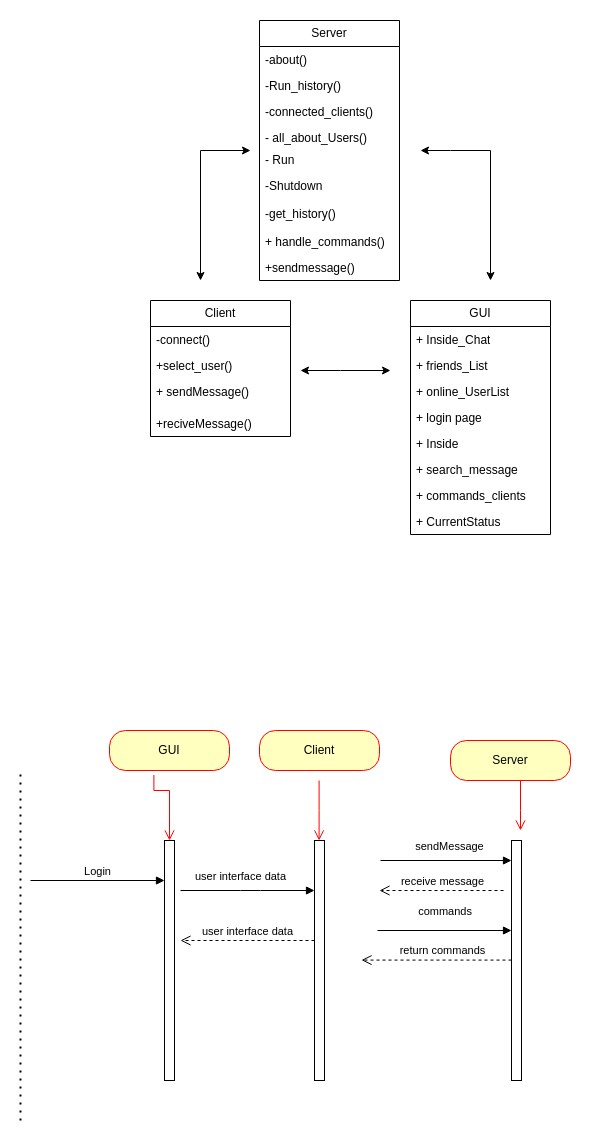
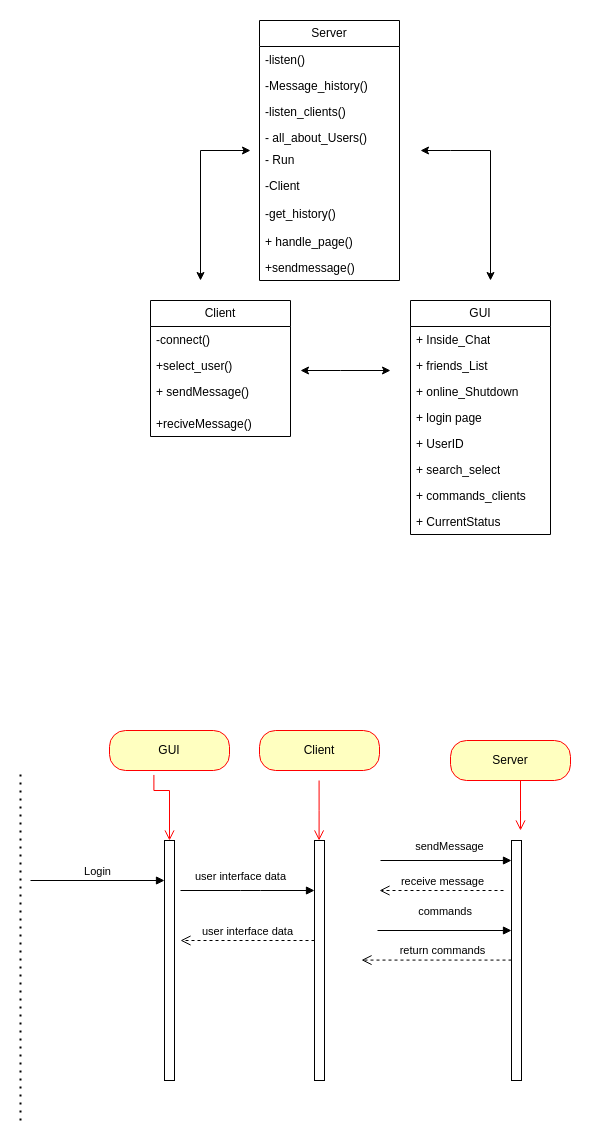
  <mxCell id="0" />
  <mxCell id="1" parent="0" />
  <mxCell id="2" value="Client" style="swimlane;fontStyle=0;childLayout=stackLayout;horizontal=1;startSize=26;fillColor=none;horizontalStack=0;resizeParent=1;resizeParentMax=0;resizeLast=0;collapsible=1;marginBottom=0;whiteSpace=wrap;html=1;" parent="1" vertex="1"><mxGeometry x="150" y="300" width="140" height="136" as="geometry"><mxRectangle x="130" y="240" width="70" height="30" as="alternateBounds" /></mxGeometry></mxCell>
  <mxCell id="3" value="-connect()" style="text;strokeColor=none;fillColor=none;align=left;verticalAlign=top;spacingLeft=4;spacingRight=4;overflow=hidden;rotatable=0;points=[[0,0.5],[1,0.5]];portConstraint=eastwest;whiteSpace=wrap;html=1;" parent="2" vertex="1"><mxGeometry y="26" width="140" height="26" as="geometry" /></mxCell>
  <mxCell id="4" value="+select_user()" style="text;strokeColor=none;fillColor=none;align=left;verticalAlign=top;spacingLeft=4;spacingRight=4;overflow=hidden;rotatable=0;points=[[0,0.5],[1,0.5]];portConstraint=eastwest;whiteSpace=wrap;html=1;" parent="2" vertex="1"><mxGeometry y="52" width="140" height="26" as="geometry" /></mxCell>
  <mxCell id="5" value="+ sendMessage()" style="text;strokeColor=none;fillColor=none;align=left;verticalAlign=top;spacingLeft=4;spacingRight=4;overflow=hidden;rotatable=0;points=[[0,0.5],[1,0.5]];portConstraint=eastwest;whiteSpace=wrap;html=1;" parent="2" vertex="1"><mxGeometry y="78" width="140" height="32" as="geometry" /></mxCell>
  <mxCell id="6" value="+reciveMessage()" style="text;strokeColor=none;fillColor=none;align=left;verticalAlign=top;spacingLeft=4;spacingRight=4;overflow=hidden;rotatable=0;points=[[0,0.5],[1,0.5]];portConstraint=eastwest;whiteSpace=wrap;html=1;" vertex="1" parent="2"><mxGeometry y="110" width="140" height="26" as="geometry" /></mxCell>
  <mxCell id="7" value="Server" style="swimlane;fontStyle=0;childLayout=stackLayout;horizontal=1;startSize=26;fillColor=none;horizontalStack=0;resizeParent=1;resizeParentMax=0;resizeLast=0;collapsible=1;marginBottom=0;whiteSpace=wrap;html=1;" parent="1" vertex="1"><mxGeometry x="259" y="20" width="140" height="260" as="geometry" /></mxCell>
- <mxCell id="8" value="&lt;div&gt;-about()&lt;/div&gt;" style="text;strokeColor=none;fillColor=none;align=left;verticalAlign=top;spacingLeft=4;spacingRight=4;overflow=hidden;rotatable=0;points=[[0,0.5],[1,0.5]];portConstraint=eastwest;whiteSpace=wrap;html=1;" parent="7" vertex="1"><mxGeometry y="26" width="140" height="26" as="geometry" /></mxCell>
- <mxCell id="9" value="-Run_history()" style="text;strokeColor=none;fillColor=none;align=left;verticalAlign=top;spacingLeft=4;spacingRight=4;overflow=hidden;rotatable=0;points=[[0,0.5],[1,0.5]];portConstraint=eastwest;whiteSpace=wrap;html=1;" parent="7" vertex="1"><mxGeometry y="52" width="140" height="26" as="geometry" /></mxCell>
- <mxCell id="10" value="-connected_clients()" style="text;strokeColor=none;fillColor=none;align=left;verticalAlign=top;spacingLeft=4;spacingRight=4;overflow=hidden;rotatable=0;points=[[0,0.5],[1,0.5]];portConstraint=eastwest;whiteSpace=wrap;html=1;" vertex="1" parent="7"><mxGeometry y="78" width="140" height="26" as="geometry" /></mxCell>
+ <mxCell id="8" value="&lt;div&gt;-listen()&lt;/div&gt;" style="text;strokeColor=none;fillColor=none;align=left;verticalAlign=top;spacingLeft=4;spacingRight=4;overflow=hidden;rotatable=0;points=[[0,0.5],[1,0.5]];portConstraint=eastwest;whiteSpace=wrap;html=1;" parent="7" vertex="1"><mxGeometry y="26" width="140" height="26" as="geometry" /></mxCell>
+ <mxCell id="9" value="-Message_history()" style="text;strokeColor=none;fillColor=none;align=left;verticalAlign=top;spacingLeft=4;spacingRight=4;overflow=hidden;rotatable=0;points=[[0,0.5],[1,0.5]];portConstraint=eastwest;whiteSpace=wrap;html=1;" parent="7" vertex="1"><mxGeometry y="52" width="140" height="26" as="geometry" /></mxCell>
+ <mxCell id="10" value="-listen_clients()" style="text;strokeColor=none;fillColor=none;align=left;verticalAlign=top;spacingLeft=4;spacingRight=4;overflow=hidden;rotatable=0;points=[[0,0.5],[1,0.5]];portConstraint=eastwest;whiteSpace=wrap;html=1;" vertex="1" parent="7"><mxGeometry y="78" width="140" height="26" as="geometry" /></mxCell>
  <mxCell id="11" value="- all_about_Users()" style="text;strokeColor=none;fillColor=none;align=left;verticalAlign=top;spacingLeft=4;spacingRight=4;overflow=hidden;rotatable=0;points=[[0,0.5],[1,0.5]];portConstraint=eastwest;whiteSpace=wrap;html=1;" parent="7" vertex="1"><mxGeometry y="104" width="140" height="22" as="geometry" /></mxCell>
  <mxCell id="12" value="- Run" style="text;strokeColor=none;fillColor=none;align=left;verticalAlign=top;spacingLeft=4;spacingRight=4;overflow=hidden;rotatable=0;points=[[0,0.5],[1,0.5]];portConstraint=eastwest;whiteSpace=wrap;html=1;" parent="7" vertex="1"><mxGeometry y="126" width="140" height="26" as="geometry" /></mxCell>
- <mxCell id="13" value="-Shutdown" style="text;strokeColor=none;fillColor=none;align=left;verticalAlign=top;spacingLeft=4;spacingRight=4;overflow=hidden;rotatable=0;points=[[0,0.5],[1,0.5]];portConstraint=eastwest;whiteSpace=wrap;html=1;" parent="7" vertex="1"><mxGeometry y="152" width="140" height="28" as="geometry" /></mxCell>
+ <mxCell id="13" value="-Client" style="text;strokeColor=none;fillColor=none;align=left;verticalAlign=top;spacingLeft=4;spacingRight=4;overflow=hidden;rotatable=0;points=[[0,0.5],[1,0.5]];portConstraint=eastwest;whiteSpace=wrap;html=1;" parent="7" vertex="1"><mxGeometry y="152" width="140" height="28" as="geometry" /></mxCell>
  <mxCell id="14" value="-get_history()" style="text;strokeColor=none;fillColor=none;align=left;verticalAlign=top;spacingLeft=4;spacingRight=4;overflow=hidden;rotatable=0;points=[[0,0.5],[1,0.5]];portConstraint=eastwest;whiteSpace=wrap;html=1;" vertex="1" parent="7"><mxGeometry y="180" width="140" height="28" as="geometry" /></mxCell>
- <mxCell id="15" value="+ handle_commands()" style="text;strokeColor=none;fillColor=none;align=left;verticalAlign=top;spacingLeft=4;spacingRight=4;overflow=hidden;rotatable=0;points=[[0,0.5],[1,0.5]];portConstraint=eastwest;whiteSpace=wrap;html=1;" vertex="1" parent="7"><mxGeometry y="208" width="140" height="26" as="geometry" /></mxCell>
+ <mxCell id="15" value="+ handle_page()" style="text;strokeColor=none;fillColor=none;align=left;verticalAlign=top;spacingLeft=4;spacingRight=4;overflow=hidden;rotatable=0;points=[[0,0.5],[1,0.5]];portConstraint=eastwest;whiteSpace=wrap;html=1;" vertex="1" parent="7"><mxGeometry y="208" width="140" height="26" as="geometry" /></mxCell>
  <mxCell id="16" value="+sendmessage()" style="text;strokeColor=none;fillColor=none;align=left;verticalAlign=top;spacingLeft=4;spacingRight=4;overflow=hidden;rotatable=0;points=[[0,0.5],[1,0.5]];portConstraint=eastwest;whiteSpace=wrap;html=1;" vertex="1" parent="7"><mxGeometry y="234" width="140" height="26" as="geometry" /></mxCell>
  <mxCell id="17" value="" style="html=1;points=[[0,0,0,0,5],[0,1,0,0,-5],[1,0,0,0,5],[1,1,0,0,-5]];perimeter=orthogonalPerimeter;outlineConnect=0;targetShapes=umlLifeline;portConstraint=eastwest;newEdgeStyle={&quot;curved&quot;:0,&quot;rounded&quot;:0};direction=west;" parent="1" vertex="1"><mxGeometry x="314" y="840" width="10" height="240" as="geometry" /></mxCell>
  <mxCell id="18" value="user interface data" style="html=1;verticalAlign=bottom;endArrow=block;curved=0;rounded=0;entryX=1;entryY=1;entryDx=0;entryDy=-5;entryPerimeter=0;" parent="1" edge="1"><mxGeometry x="-0.104" y="5" relative="1" as="geometry"><mxPoint x="180" y="890" as="sourcePoint" /><mxPoint x="314" y="890" as="targetPoint" /><Array as="points"><mxPoint x="240" y="890" /><mxPoint x="260" y="890" /></Array><mxPoint as="offset" /></mxGeometry></mxCell>
  <mxCell id="19" value="Client" style="rounded=1;whiteSpace=wrap;html=1;arcSize=40;fontColor=#000000;fillColor=#ffffc0;strokeColor=#ff0000;" parent="1" vertex="1"><mxGeometry x="259" y="730" width="120" height="40" as="geometry" /></mxCell>
  <mxCell id="20" value="" style="edgeStyle=orthogonalEdgeStyle;html=1;verticalAlign=bottom;endArrow=open;endSize=8;strokeColor=#ff0000;rounded=0;" parent="1" edge="1"><mxGeometry relative="1" as="geometry"><mxPoint x="318.58" y="840" as="targetPoint" /><mxPoint x="318.58" y="780" as="sourcePoint" /><Array as="points"><mxPoint x="318.58" y="810" /><mxPoint x="318.58" y="810" /></Array></mxGeometry></mxCell>
  <mxCell id="21" value="Login" style="html=1;verticalAlign=bottom;endArrow=block;curved=0;rounded=0;entryX=1;entryY=1;entryDx=0;entryDy=-5;entryPerimeter=0;" parent="1" edge="1"><mxGeometry relative="1" as="geometry"><mxPoint x="30" y="880" as="sourcePoint" /><mxPoint x="164" y="880" as="targetPoint" /></mxGeometry></mxCell>
  <mxCell id="22" value="" style="html=1;points=[[0,0,0,0,5],[0,1,0,0,-5],[1,0,0,0,5],[1,1,0,0,-5]];perimeter=orthogonalPerimeter;outlineConnect=0;targetShapes=umlLifeline;portConstraint=eastwest;newEdgeStyle={&quot;curved&quot;:0,&quot;rounded&quot;:0};direction=west;" parent="1" vertex="1"><mxGeometry x="511" y="840" width="10" height="240" as="geometry" /></mxCell>
  <mxCell id="23" value="sendMessage" style="html=1;verticalAlign=bottom;endArrow=block;curved=0;rounded=0;entryX=1;entryY=1;entryDx=0;entryDy=-5;entryPerimeter=0;" parent="1" edge="1"><mxGeometry x="0.06" y="5" relative="1" as="geometry"><mxPoint x="380" y="860" as="sourcePoint" /><mxPoint x="511" y="860" as="targetPoint" /><mxPoint as="offset" /></mxGeometry></mxCell>
  <mxCell id="24" value="Server" style="rounded=1;whiteSpace=wrap;html=1;arcSize=40;fontColor=#000000;fillColor=#ffffc0;strokeColor=#ff0000;" parent="1" vertex="1"><mxGeometry x="450" y="740" width="120" height="40" as="geometry" /></mxCell>
  <mxCell id="25" value="" style="edgeStyle=orthogonalEdgeStyle;html=1;verticalAlign=bottom;endArrow=open;endSize=8;strokeColor=#ff0000;rounded=0;" parent="1" source="24" edge="1"><mxGeometry relative="1" as="geometry"><mxPoint x="520" y="830" as="targetPoint" /><Array as="points"><mxPoint x="520" y="810" /><mxPoint x="520" y="810" /></Array></mxGeometry></mxCell>
  <mxCell id="26" value="" style="endArrow=none;dashed=1;html=1;dashPattern=1 3;strokeWidth=2;rounded=0;" parent="1" edge="1"><mxGeometry width="50" height="50" relative="1" as="geometry"><mxPoint x="20" y="1120" as="sourcePoint" /><mxPoint x="20" y="770" as="targetPoint" /></mxGeometry></mxCell>
  <mxCell id="27" value="&amp;nbsp;commands" style="html=1;verticalAlign=bottom;endArrow=block;curved=0;rounded=0;entryX=1;entryY=1;entryDx=0;entryDy=-5;entryPerimeter=0;" parent="1" edge="1"><mxGeometry x="-0.017" y="10" relative="1" as="geometry"><mxPoint x="377" y="930" as="sourcePoint" /><mxPoint x="511" y="930" as="targetPoint" /><mxPoint as="offset" /></mxGeometry></mxCell>
  <mxCell id="28" value="receive message" style="html=1;verticalAlign=bottom;endArrow=open;dashed=1;endSize=8;curved=0;rounded=0;exitX=1;exitY=0;exitDx=0;exitDy=5;exitPerimeter=0;" parent="1" edge="1"><mxGeometry x="-0.016" relative="1" as="geometry"><mxPoint x="379" y="890" as="targetPoint" /><mxPoint x="503" y="890" as="sourcePoint" /><mxPoint as="offset" /></mxGeometry></mxCell>
  <mxCell id="29" value="" style="html=1;verticalAlign=bottom;endArrow=open;dashed=1;endSize=8;curved=0;rounded=0;" parent="1" edge="1"><mxGeometry relative="1" as="geometry"><mxPoint x="361" y="959.58" as="targetPoint" /><mxPoint x="511" y="959.58" as="sourcePoint" /></mxGeometry></mxCell>
  <mxCell id="30" value="return commands" style="edgeLabel;html=1;align=center;verticalAlign=middle;resizable=0;points=[];" parent="29" vertex="1" connectable="0"><mxGeometry x="-0.21" y="-4" relative="1" as="geometry"><mxPoint x="-11" y="-6" as="offset" /></mxGeometry></mxCell>
  <mxCell id="31" value="" style="html=1;verticalAlign=bottom;endArrow=open;dashed=1;endSize=8;curved=0;rounded=0;exitX=1;exitY=0;exitDx=0;exitDy=5;exitPerimeter=0;" parent="1" edge="1"><mxGeometry relative="1" as="geometry"><mxPoint x="180" y="940" as="targetPoint" /><mxPoint x="314" y="940" as="sourcePoint" /></mxGeometry></mxCell>
  <mxCell id="32" value="user interface data" style="edgeLabel;html=1;align=center;verticalAlign=middle;resizable=0;points=[];" parent="31" vertex="1" connectable="0"><mxGeometry x="-0.21" y="-4" relative="1" as="geometry"><mxPoint x="-15" y="-6" as="offset" /></mxGeometry></mxCell>
  <mxCell id="33" value="GUI" style="swimlane;fontStyle=0;childLayout=stackLayout;horizontal=1;startSize=26;fillColor=none;horizontalStack=0;resizeParent=1;resizeParentMax=0;resizeLast=0;collapsible=1;marginBottom=0;whiteSpace=wrap;html=1;" parent="1" vertex="1"><mxGeometry x="410" y="300" width="140" height="234" as="geometry" /></mxCell>
  <mxCell id="34" value="+ Inside_Chat" style="text;strokeColor=none;fillColor=none;align=left;verticalAlign=top;spacingLeft=4;spacingRight=4;overflow=hidden;rotatable=0;points=[[0,0.5],[1,0.5]];portConstraint=eastwest;whiteSpace=wrap;html=1;" parent="33" vertex="1"><mxGeometry y="26" width="140" height="26" as="geometry" /></mxCell>
  <mxCell id="35" value="+ friends_List" style="text;strokeColor=none;fillColor=none;align=left;verticalAlign=top;spacingLeft=4;spacingRight=4;overflow=hidden;rotatable=0;points=[[0,0.5],[1,0.5]];portConstraint=eastwest;whiteSpace=wrap;html=1;" parent="33" vertex="1"><mxGeometry y="52" width="140" height="26" as="geometry" /></mxCell>
- <mxCell id="36" value="+ online_UserList" style="text;strokeColor=none;fillColor=none;align=left;verticalAlign=top;spacingLeft=4;spacingRight=4;overflow=hidden;rotatable=0;points=[[0,0.5],[1,0.5]];portConstraint=eastwest;whiteSpace=wrap;html=1;" parent="33" vertex="1"><mxGeometry y="78" width="140" height="26" as="geometry" /></mxCell>
+ <mxCell id="36" value="+ online_Shutdown" style="text;strokeColor=none;fillColor=none;align=left;verticalAlign=top;spacingLeft=4;spacingRight=4;overflow=hidden;rotatable=0;points=[[0,0.5],[1,0.5]];portConstraint=eastwest;whiteSpace=wrap;html=1;" parent="33" vertex="1"><mxGeometry y="78" width="140" height="26" as="geometry" /></mxCell>
  <mxCell id="37" value="+ login page" style="text;strokeColor=none;fillColor=none;align=left;verticalAlign=top;spacingLeft=4;spacingRight=4;overflow=hidden;rotatable=0;points=[[0,0.5],[1,0.5]];portConstraint=eastwest;whiteSpace=wrap;html=1;" parent="33" vertex="1"><mxGeometry y="104" width="140" height="26" as="geometry" /></mxCell>
- <mxCell id="38" value="+ Inside" style="text;strokeColor=none;fillColor=none;align=left;verticalAlign=top;spacingLeft=4;spacingRight=4;overflow=hidden;rotatable=0;points=[[0,0.5],[1,0.5]];portConstraint=eastwest;whiteSpace=wrap;html=1;" parent="33" vertex="1"><mxGeometry y="130" width="140" height="26" as="geometry" /></mxCell>
- <mxCell id="39" value="+ search_message" style="text;strokeColor=none;fillColor=none;align=left;verticalAlign=top;spacingLeft=4;spacingRight=4;overflow=hidden;rotatable=0;points=[[0,0.5],[1,0.5]];portConstraint=eastwest;whiteSpace=wrap;html=1;" vertex="1" parent="33"><mxGeometry y="156" width="140" height="26" as="geometry" /></mxCell>
+ <mxCell id="38" value="+ UserID" style="text;strokeColor=none;fillColor=none;align=left;verticalAlign=top;spacingLeft=4;spacingRight=4;overflow=hidden;rotatable=0;points=[[0,0.5],[1,0.5]];portConstraint=eastwest;whiteSpace=wrap;html=1;" parent="33" vertex="1"><mxGeometry y="130" width="140" height="26" as="geometry" /></mxCell>
+ <mxCell id="39" value="+ search_select" style="text;strokeColor=none;fillColor=none;align=left;verticalAlign=top;spacingLeft=4;spacingRight=4;overflow=hidden;rotatable=0;points=[[0,0.5],[1,0.5]];portConstraint=eastwest;whiteSpace=wrap;html=1;" vertex="1" parent="33"><mxGeometry y="156" width="140" height="26" as="geometry" /></mxCell>
  <mxCell id="40" value="+ commands_clients" style="text;strokeColor=none;fillColor=none;align=left;verticalAlign=top;spacingLeft=4;spacingRight=4;overflow=hidden;rotatable=0;points=[[0,0.5],[1,0.5]];portConstraint=eastwest;whiteSpace=wrap;html=1;" vertex="1" parent="33"><mxGeometry y="182" width="140" height="26" as="geometry" /></mxCell>
  <mxCell id="41" value="+ CurrentStatus" style="text;strokeColor=none;fillColor=none;align=left;verticalAlign=top;spacingLeft=4;spacingRight=4;overflow=hidden;rotatable=0;points=[[0,0.5],[1,0.5]];portConstraint=eastwest;whiteSpace=wrap;html=1;" parent="33" vertex="1"><mxGeometry y="208" width="140" height="26" as="geometry" /></mxCell>
  <mxCell id="42" value="" style="endArrow=classic;startArrow=classic;html=1;rounded=0;" edge="1" parent="1"><mxGeometry width="50" height="50" relative="1" as="geometry"><mxPoint x="200" y="280" as="sourcePoint" /><mxPoint x="250" y="150" as="targetPoint" /><Array as="points"><mxPoint x="200" y="150" /></Array></mxGeometry></mxCell>
  <mxCell id="43" value="" style="endArrow=classic;startArrow=classic;html=1;rounded=0;" edge="1" parent="1"><mxGeometry width="50" height="50" relative="1" as="geometry"><mxPoint x="300" y="370" as="sourcePoint" /><mxPoint x="390" y="370" as="targetPoint" /><Array as="points"><mxPoint x="340" y="370" /></Array></mxGeometry></mxCell>
  <mxCell id="44" value="" style="endArrow=classic;startArrow=classic;html=1;rounded=0;" edge="1" parent="1"><mxGeometry width="50" height="50" relative="1" as="geometry"><mxPoint x="420" y="150" as="sourcePoint" /><mxPoint x="490" y="280" as="targetPoint" /><Array as="points"><mxPoint x="450" y="150" /><mxPoint x="490" y="150" /></Array></mxGeometry></mxCell>
  <mxCell id="45" value="" style="html=1;points=[[0,0,0,0,5],[0,1,0,0,-5],[1,0,0,0,5],[1,1,0,0,-5]];perimeter=orthogonalPerimeter;outlineConnect=0;targetShapes=umlLifeline;portConstraint=eastwest;newEdgeStyle={&quot;curved&quot;:0,&quot;rounded&quot;:0};direction=west;" vertex="1" parent="1"><mxGeometry x="164" y="840" width="10" height="240" as="geometry" /></mxCell>
  <mxCell id="46" value="GUI" style="rounded=1;whiteSpace=wrap;html=1;arcSize=40;fontColor=#000000;fillColor=#ffffc0;strokeColor=#ff0000;" vertex="1" parent="1"><mxGeometry x="109" y="730" width="120" height="40" as="geometry" /></mxCell>
  <mxCell id="47" value="" style="edgeStyle=orthogonalEdgeStyle;html=1;verticalAlign=bottom;endArrow=open;endSize=8;strokeColor=#ff0000;rounded=0;exitX=0.37;exitY=1.111;exitDx=0;exitDy=0;exitPerimeter=0;" edge="1" parent="1" source="46" target="45"><mxGeometry relative="1" as="geometry"><mxPoint x="455" y="830" as="targetPoint" /><mxPoint x="430" y="790" as="sourcePoint" /><Array as="points"><mxPoint x="153" y="790" /><mxPoint x="169" y="790" /></Array></mxGeometry></mxCell>
